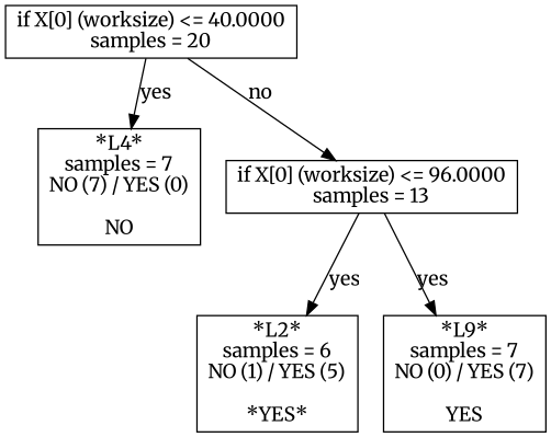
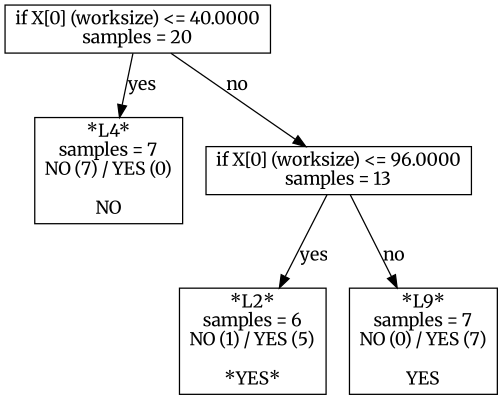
  digraph {
    fontname=Merriweather
    node [fontname=Merriweather shape=box]
    edge [fontname=Merriweather]
    n1 [label="if X[0] (worksize) <= 40.0000\nsamples = 20"]
    n2 [label="*L4*\nsamples = 7\nNO (7) / YES (0)\n\nNO"]
    n3 [label="if X[0] (worksize) <= 96.0000\nsamples = 13"]
    n4 [label="*L2*\nsamples = 6\nNO (1) / YES (5)\n\n*YES*"]
    n5 [label="*L9*\nsamples = 7\nNO (0) / YES (7)\n\nYES"]
    n1 -> n2 [label=yes]
    n1 -> n3 [label=no]
    n3 -> n4 [label=yes]
-   n3 -> n5 [label=yes]
+   n3 -> n5 [label=no]
  }
